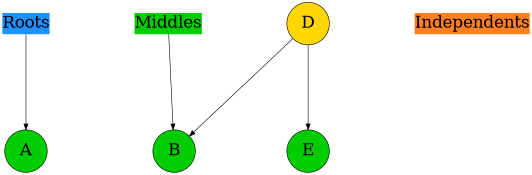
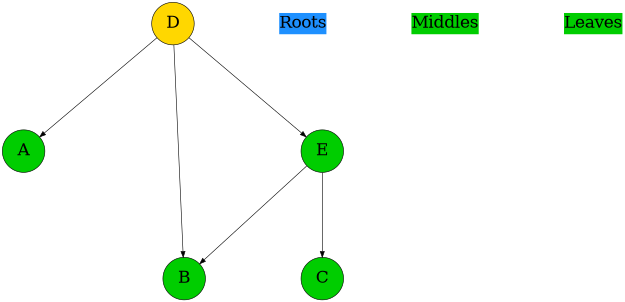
  digraph {
    nodesep=2
    rankdir=TB
    ranksep=2
    node [fillcolor=green3 fontcolor=black fontsize=28 margin=0 shape=circle style=filled]
    A [width=1]
    B [width=1]
+   C [width=1]
    D [fillcolor=Gold width=1]
    E [width=1]
    Roots [fillcolor=dodgerblue shape=plaintext width=1]
    Middles [shape=plaintext width=1]
-   Independents [fillcolor=chocolate1 shape=plaintext width=1]
-   Roots -> A
+   Leaves [shape=plaintext width=1]
+   D -> A
    D -> B
    D -> E
-   Middles -> B
+   E -> B
+   E -> C
  }
